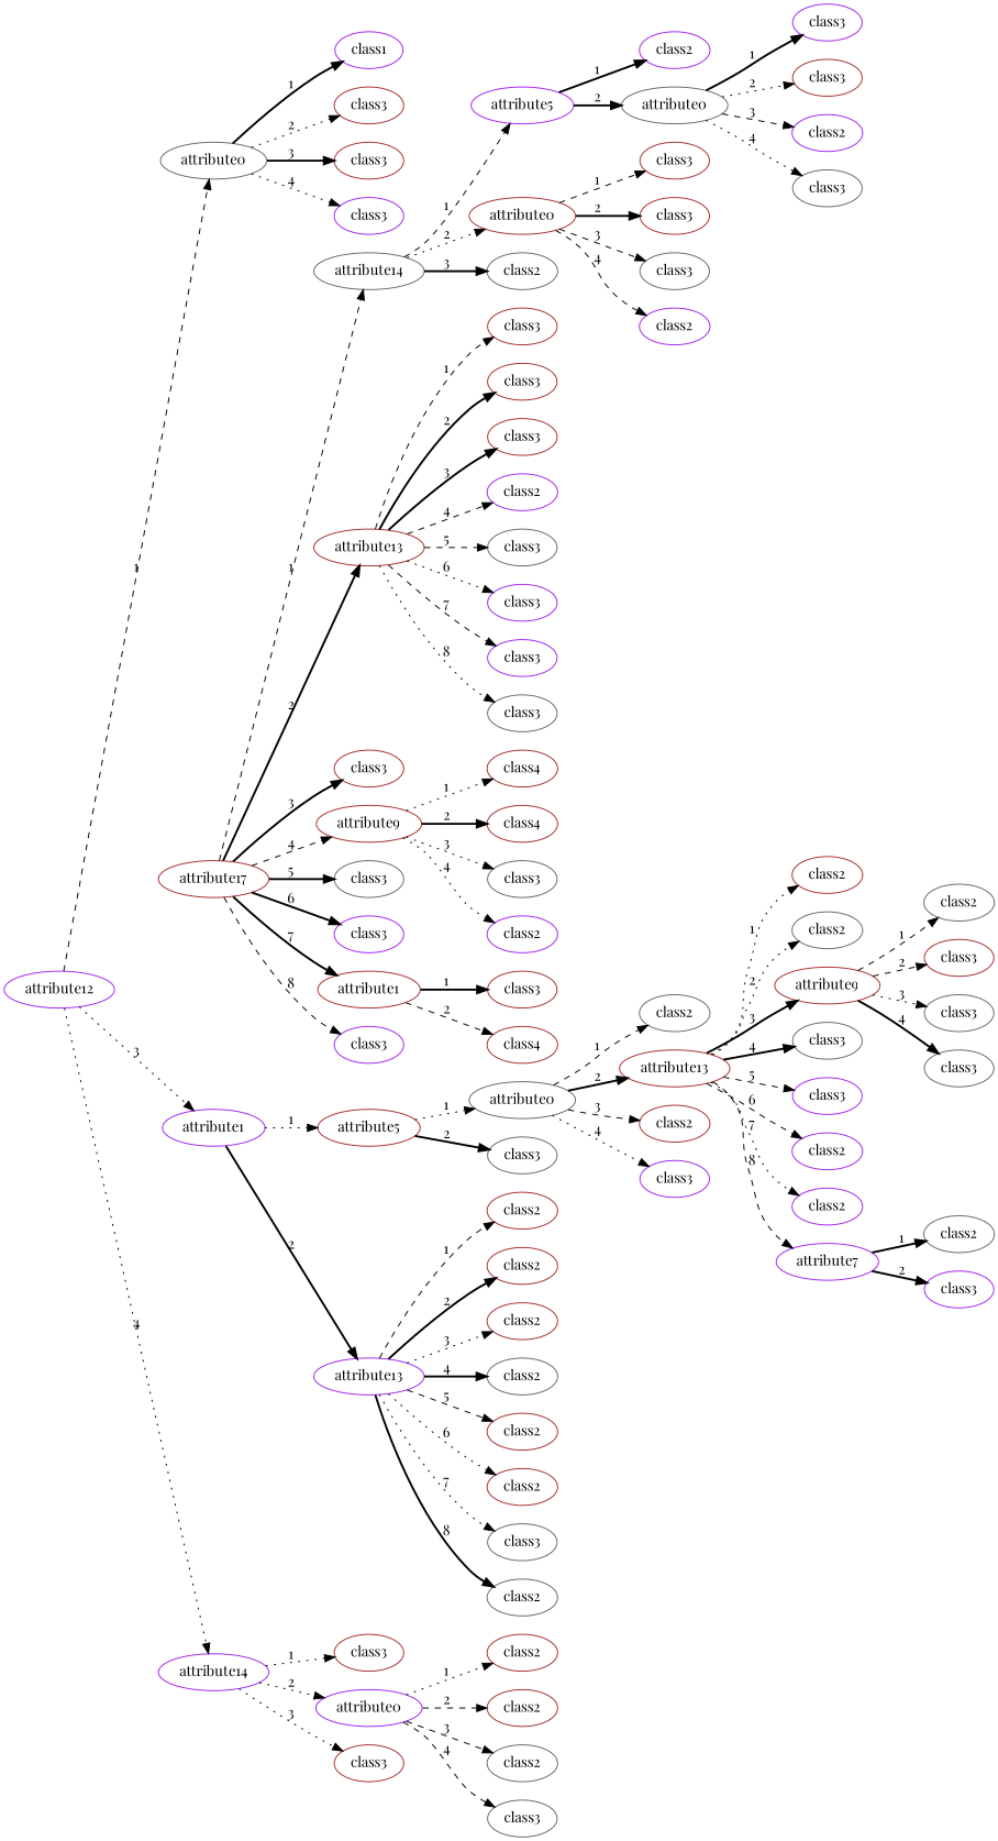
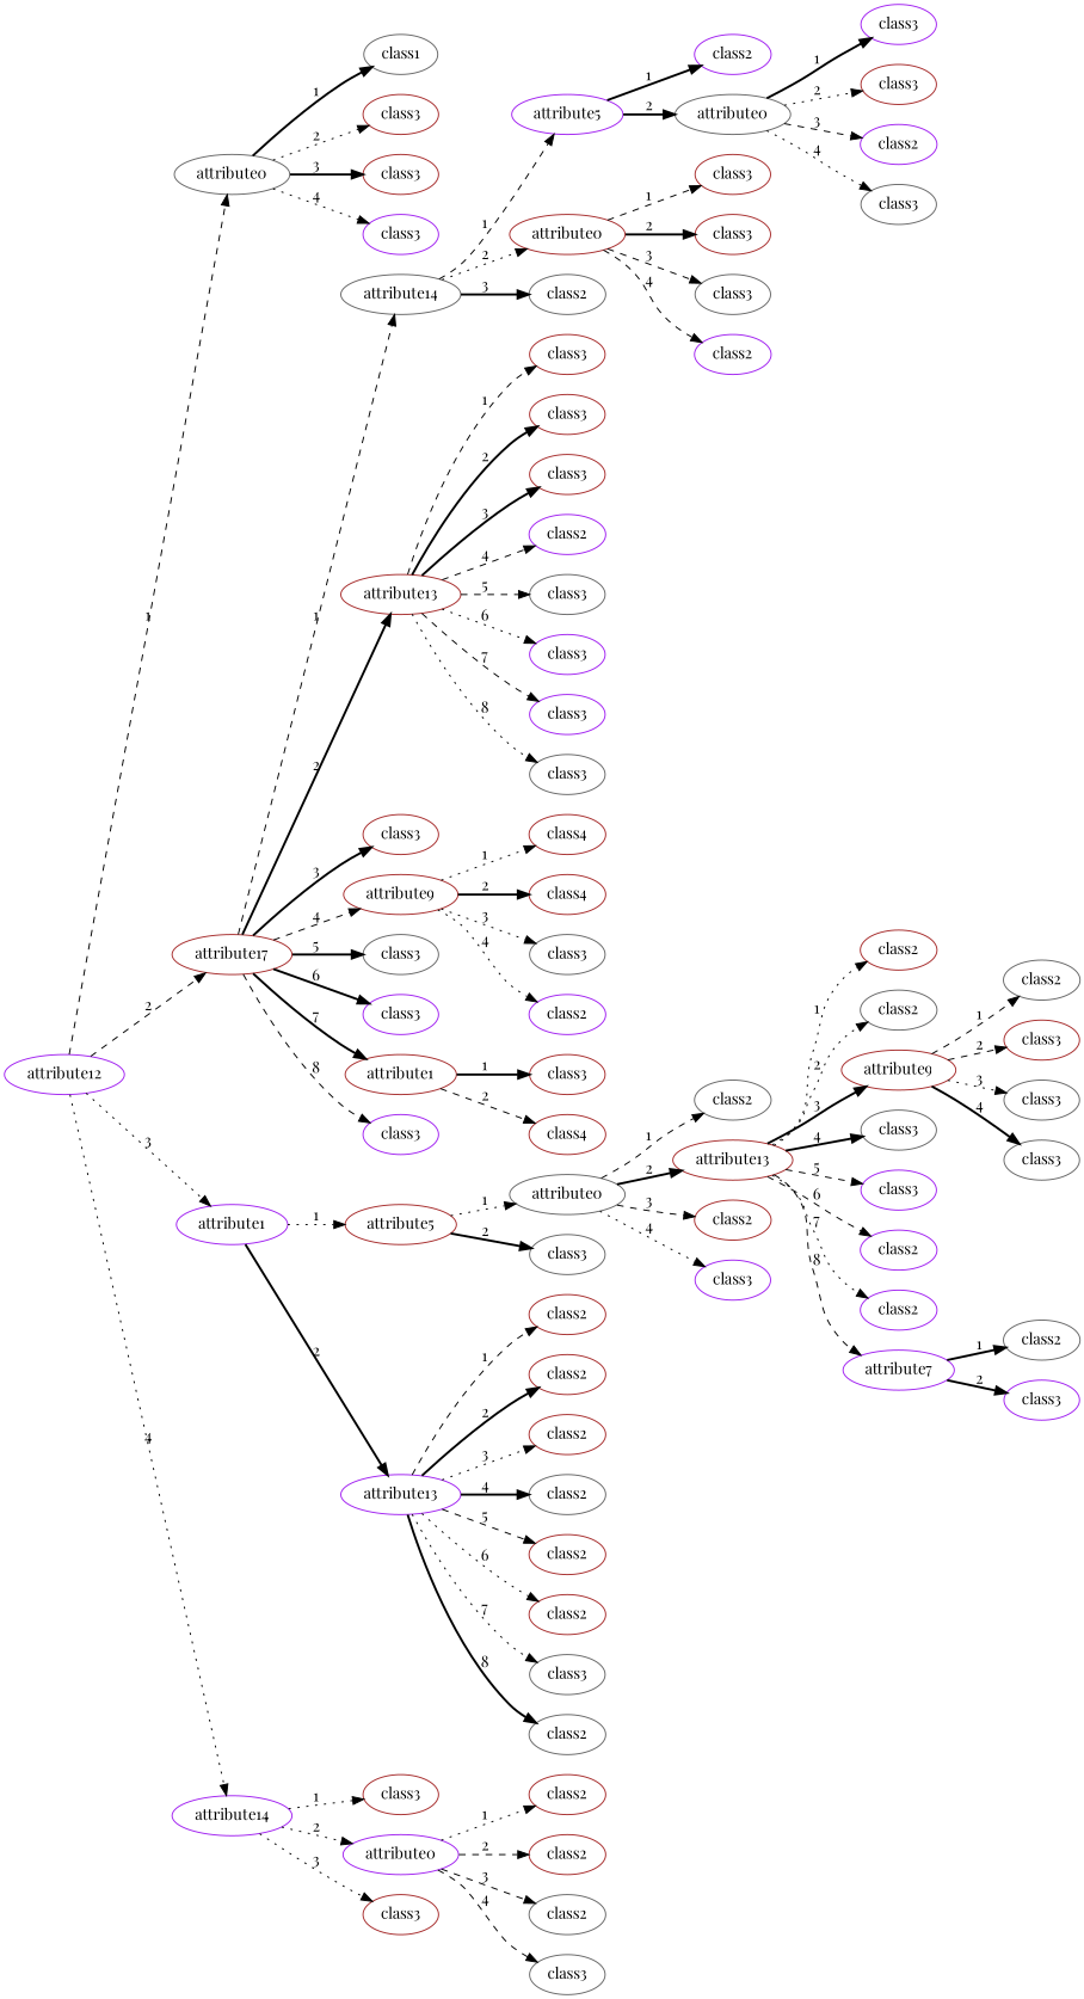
  digraph {
    fontname="Playfair Display"
    rankdir=LR
    node [color=brown fontname="Playfair Display"]
    edge [fontname="Playfair Display" style=dashed]
    n1 [color=purple label=attribute12]
    n2 [color=gray40 label=attribute0]
    n3 [label=attribute17]
    n4 [color=purple label=attribute1]
    n5 [color=purple label=attribute14]
-   n6 [color=purple label=class1]
+   n6 [color=gray40 label=class1]
    n7 [label=class3]
    n8 [label=class3]
    n9 [color=purple label=class3]
    n10 [color=gray40 label=attribute14]
    n11 [label=attribute13]
    n12 [label=class3]
    n13 [label=attribute9]
    n14 [color=gray40 label=class3]
    n15 [color=purple label=class3]
    n16 [label=attribute1]
    n17 [color=purple label=class3]
    n18 [label=attribute5]
    n19 [color=purple label=attribute13]
    n20 [label=class3]
    n21 [color=purple label=attribute0]
    n22 [label=class3]
    n23 [color=purple label=attribute5]
    n24 [label=attribute0]
    n25 [color=gray40 label=class2]
    n26 [label=class3]
    n27 [label=class3]
    n28 [label=class3]
    n29 [color=purple label=class2]
    n30 [color=gray40 label=class3]
    n31 [color=purple label=class3]
    n32 [color=purple label=class3]
    n33 [color=gray40 label=class3]
    n34 [label=class4]
    n35 [label=class4]
    n36 [color=gray40 label=class3]
    n37 [color=purple label=class2]
    n38 [label=class3]
    n39 [label=class4]
    n40 [color=purple label=class2]
    n41 [color=gray40 label=attribute0]
    n42 [label=class3]
    n43 [label=class3]
    n44 [color=gray40 label=class3]
    n45 [color=purple label=class2]
    n46 [color=purple label=class3]
    n47 [label=class3]
    n48 [color=purple label=class2]
    n49 [color=gray40 label=class3]
    n50 [color=gray40 label=attribute0]
    n51 [color=gray40 label=class3]
    n52 [label=class2]
    n53 [label=class2]
    n54 [label=class2]
    n55 [color=gray40 label=class2]
    n56 [label=class2]
    n57 [label=class2]
    n58 [color=gray40 label=class3]
    n59 [color=gray40 label=class2]
    n60 [color=gray40 label=class2]
    n61 [label=attribute13]
    n62 [label=class2]
    n63 [color=purple label=class3]
    n64 [label=class2]
    n65 [color=gray40 label=class2]
    n66 [label=attribute9]
    n67 [color=gray40 label=class3]
    n68 [color=purple label=class3]
    n69 [color=purple label=class2]
    n70 [color=purple label=class2]
    n71 [color=purple label=attribute7]
    n72 [color=gray40 label=class2]
    n73 [label=class3]
    n74 [color=gray40 label=class3]
    n75 [color=gray40 label=class3]
    n76 [color=gray40 label=class2]
    n77 [color=purple label=class3]
    n78 [label=class2]
    n79 [label=class2]
    n80 [color=gray40 label=class2]
    n81 [color=gray40 label=class3]
    n1 -> n2 [label=1]
+   n1 -> n3 [label=2]
    n1 -> n4 [label=3 style=dotted]
    n1 -> n5 [label=4 style=dotted]
    n2 -> n6 [label=1 style=bold]
    n2 -> n7 [label=2 style=dotted]
    n2 -> n8 [label=3 style=bold]
    n2 -> n9 [label=4 style=dotted]
    n3 -> n10 [label=1]
    n3 -> n11 [label=2 style=bold]
    n3 -> n12 [label=3 style=bold]
    n3 -> n13 [label=4]
    n3 -> n14 [label=5 style=bold]
    n3 -> n15 [label=6 style=bold]
    n3 -> n16 [label=7 style=bold]
    n3 -> n17 [label=8]
    n4 -> n18 [label=1 style=dotted]
    n4 -> n19 [label=2 style=bold]
    n5 -> n20 [label=1 style=dotted]
    n5 -> n21 [label=2 style=dotted]
    n5 -> n22 [label=3 style=dotted]
    n10 -> n23 [label=1]
    n10 -> n24 [label=2 style=dotted]
    n10 -> n25 [label=3 style=bold]
    n11 -> n26 [label=1]
    n11 -> n27 [label=2 style=bold]
    n11 -> n28 [label=3 style=bold]
    n11 -> n29 [label=4]
    n11 -> n30 [label=5]
    n11 -> n31 [label=6 style=dotted]
    n11 -> n32 [label=7]
    n11 -> n33 [label=8 style=dotted]
    n13 -> n34 [label=1 style=dotted]
    n13 -> n35 [label=2 style=bold]
    n13 -> n36 [label=3 style=dotted]
    n13 -> n37 [label=4 style=dotted]
    n16 -> n38 [label=1 style=bold]
    n16 -> n39 [label=2]
    n18 -> n50 [label=1 style=dotted]
    n18 -> n51 [label=2 style=bold]
    n19 -> n52 [label=1]
    n19 -> n53 [label=2 style=bold]
    n19 -> n54 [label=3 style=dotted]
    n19 -> n55 [label=4 style=bold]
    n19 -> n56 [label=5]
    n19 -> n57 [label=6 style=dotted]
    n19 -> n58 [label=7 style=dotted]
    n19 -> n59 [label=8 style=bold]
    n21 -> n78 [label=1 style=dotted]
    n21 -> n79 [label=2]
    n21 -> n80 [label=3]
    n21 -> n81 [label=4]
    n23 -> n40 [label=1 style=bold]
    n23 -> n41 [label=2 style=bold]
    n24 -> n42 [label=1]
    n24 -> n43 [label=2 style=bold]
    n24 -> n44 [label=3]
    n24 -> n45 [label=4]
    n41 -> n46 [label=1 style=bold]
    n41 -> n47 [label=2 style=dotted]
    n41 -> n48 [label=3]
    n41 -> n49 [label=4 style=dotted]
    n50 -> n60 [label=1]
    n50 -> n61 [label=2 style=bold]
    n50 -> n62 [label=3]
    n50 -> n63 [label=4 style=dotted]
    n61 -> n64 [label=1 style=dotted]
    n61 -> n65 [label=2 style=dotted]
    n61 -> n66 [label=3 style=bold]
    n61 -> n67 [label=4 style=bold]
    n61 -> n68 [label=5]
    n61 -> n69 [label=6]
    n61 -> n70 [label=7 style=dotted]
    n61 -> n71 [label=8]
    n66 -> n72 [label=1]
    n66 -> n73 [label=2]
    n66 -> n74 [label=3 style=dotted]
    n66 -> n75 [label=4 style=bold]
    n71 -> n76 [label=1 style=bold]
    n71 -> n77 [label=2 style=bold]
  }
